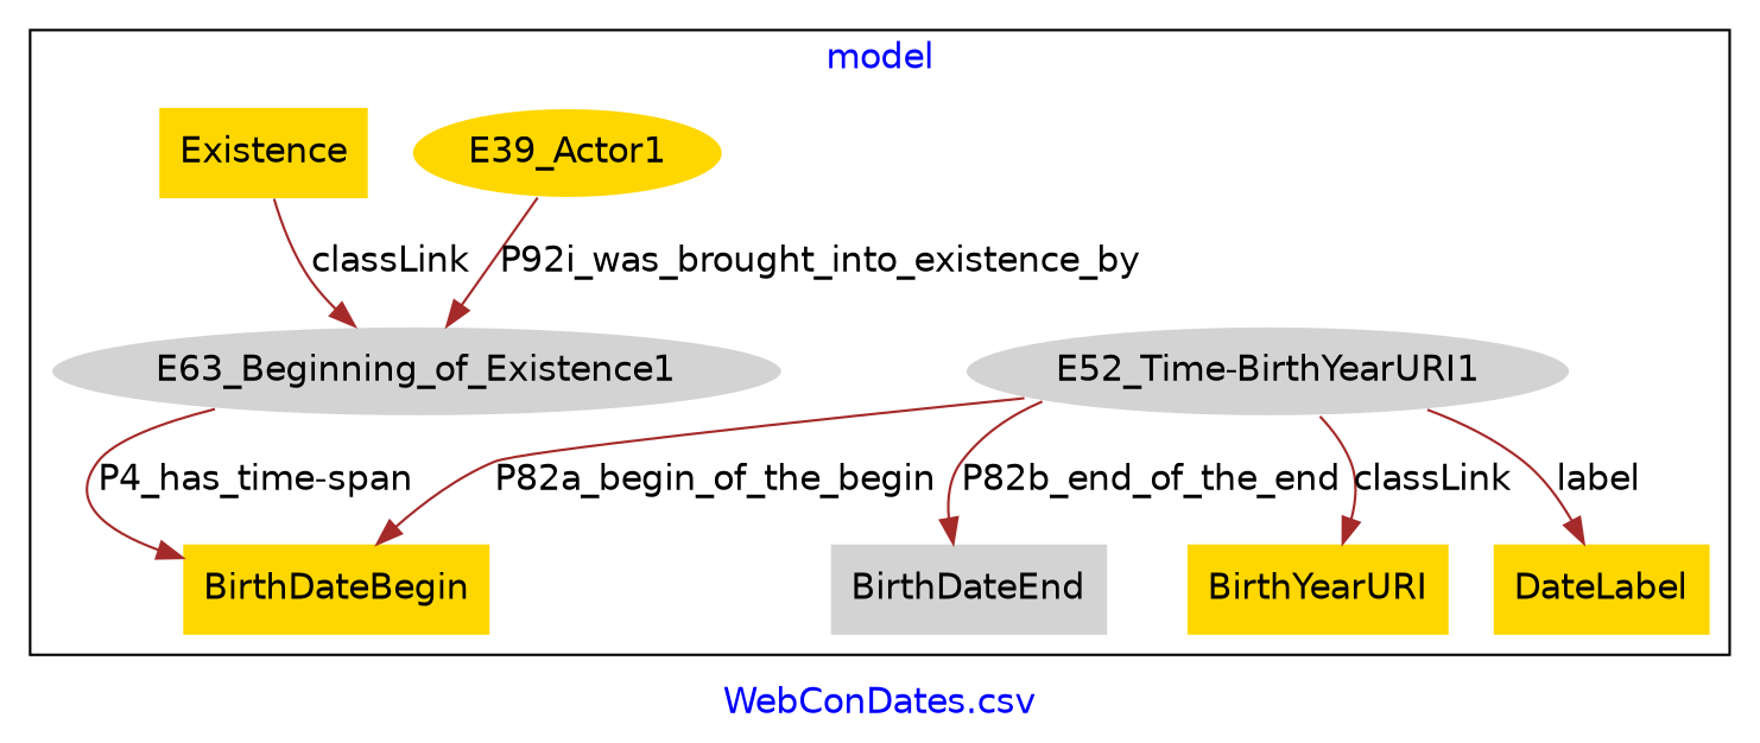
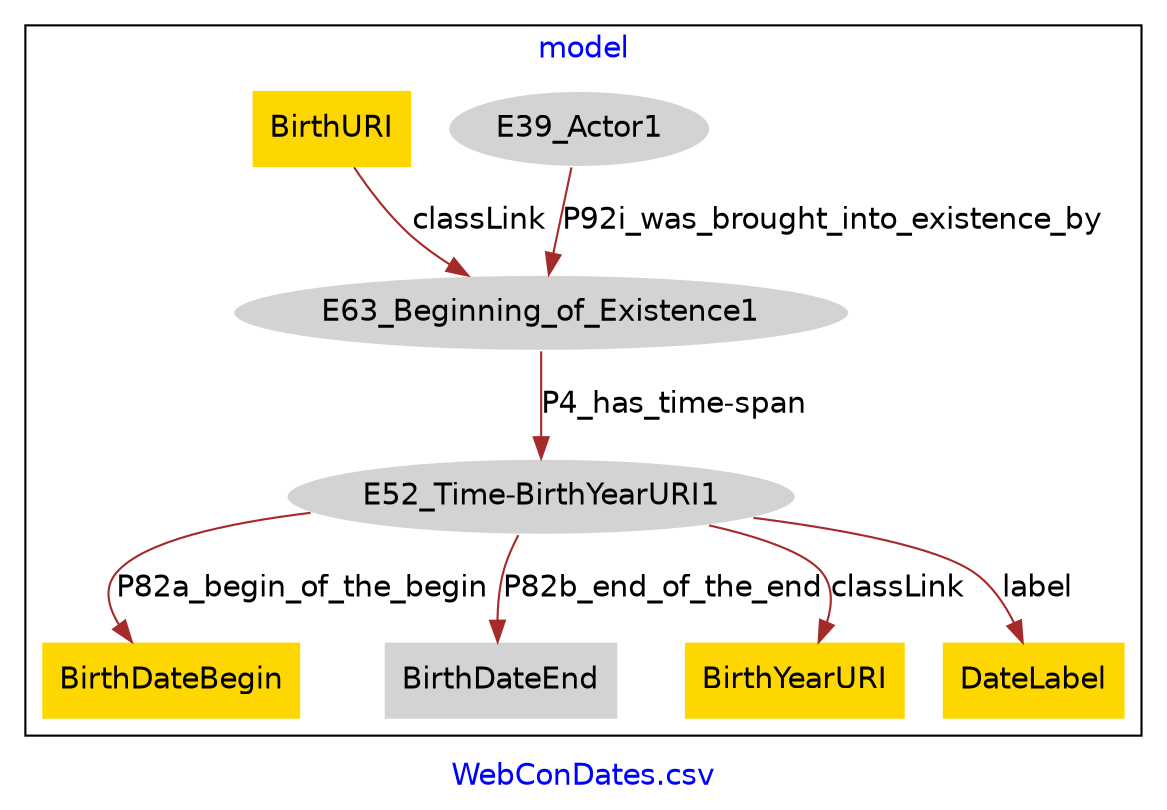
  digraph {
    fontcolor=blue
    fontname="DejaVu Sans"
    label="WebConDates.csv"
    remincross=true
    node [fillcolor=lightgray fontname="DejaVu Sans" style=filled shape=plaintext]
    edge [color=brown fontcolor=black fontname="DejaVu Sans"]
-   n1 [color=white fillcolor=gold label=E39_Actor1 shape=""]
+   n1 [color=white label=E39_Actor1 shape=""]
    n2 [color=white label=E63_Beginning_of_Existence1 shape=""]
    n3 [color=white label="E52_Time-BirthYearURI1" shape=""]
    n4 [fillcolor=gold label=BirthDateBegin]
    n5 [label=BirthDateEnd]
-   n6 [fillcolor=gold label=Existence]
+   n6 [fillcolor=gold label=BirthURI]
    n7 [fillcolor=gold label=BirthYearURI]
    n8 [fillcolor=gold label=DateLabel]
    subgraph cluster_1 {
      label=model
      n1
      n2
      n3
      n4
      n5
      n6
      n7
      n8
    }
    n1 -> n2 [label=P92i_was_brought_into_existence_by]
-   n2 -> n4 [label="P4_has_time-span"]
+   n2 -> n3 [label="P4_has_time-span"]
    n3 -> n4 [label=P82a_begin_of_the_begin]
    n3 -> n5 [label=P82b_end_of_the_end]
    n3 -> n7 [label=classLink]
    n3 -> n8 [label=label]
    n6 -> n2 [label=classLink]
  }
